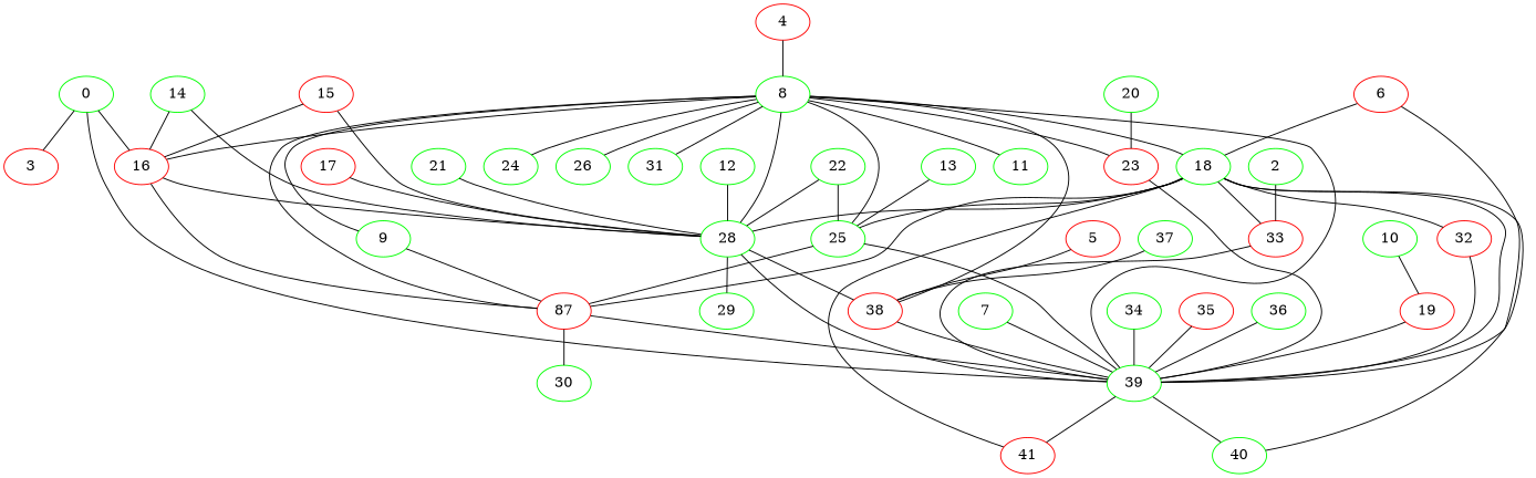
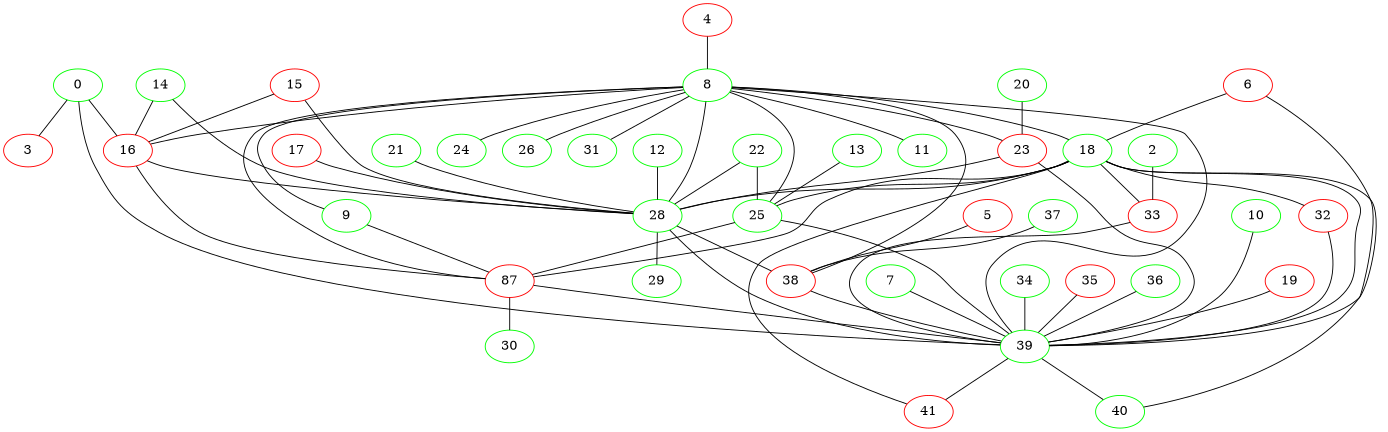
  strict graph {
    node [color=green]
    3 [color=red]
    0
    16 [color=red]
    39
    n5 [color=red label=87]
    28
    40
    41 [color=red]
    30
    38 [color=red]
    29
    18
    33 [color=red]
    25
    32 [color=red]
    2
    4 [color=red]
    8
    9
    11
    23 [color=red]
    24
    26
    31
    5 [color=red]
    6 [color=red]
    7
    10
    12
    13
    14
    15 [color=red]
    17 [color=red]
    19 [color=red]
    20
    21
    22
    34
    35 [color=red]
    36
    37
    0 -- 3
    0 -- 16
    0 -- 39
    16 -- n5
    16 -- 28
    39 -- 40
    39 -- 41
    n5 -- 39
    n5 -- 30
    28 -- 39
    28 -- 38
    28 -- 29
    38 -- 39
    18 -- 39
    18 -- n5
    18 -- 28
    18 -- 40
    18 -- 41
    18 -- 33
    18 -- 25
    18 -- 32
    33 -- 39
    25 -- 39
    25 -- n5
    32 -- 39
    2 -- 33
    4 -- 8
    8 -- 16
    8 -- 39
    8 -- n5
    8 -- 28
    8 -- 38
    8 -- 18
    8 -- 25
    8 -- 9
    8 -- 11
    8 -- 23
    8 -- 24
    8 -- 26
    8 -- 31
    9 -- n5
    23 -- 39
+   23 -- 28
    5 -- 38
    6 -- 39
    6 -- 18
    7 -- 39
-   10 -- 19
+   10 -- 39
    12 -- 28
    13 -- 25
    14 -- 16
    14 -- 28
    15 -- 16
    15 -- 28
    17 -- 28
    19 -- 39
    20 -- 23
    21 -- 28
    22 -- 28
    22 -- 25
    34 -- 39
    35 -- 39
    36 -- 39
    37 -- 38
  }
